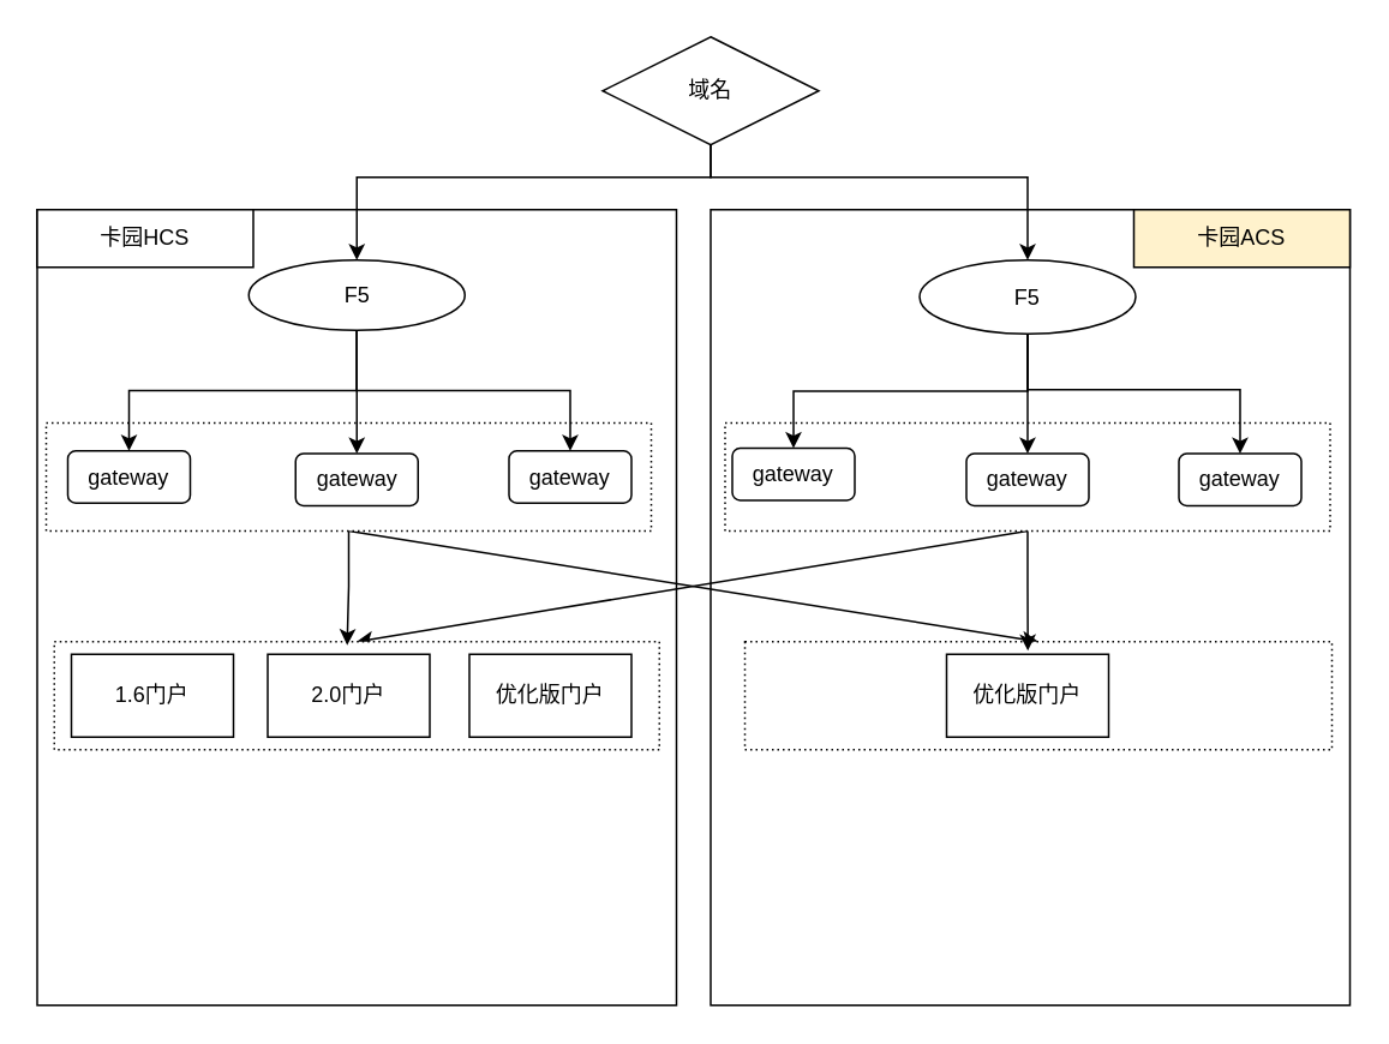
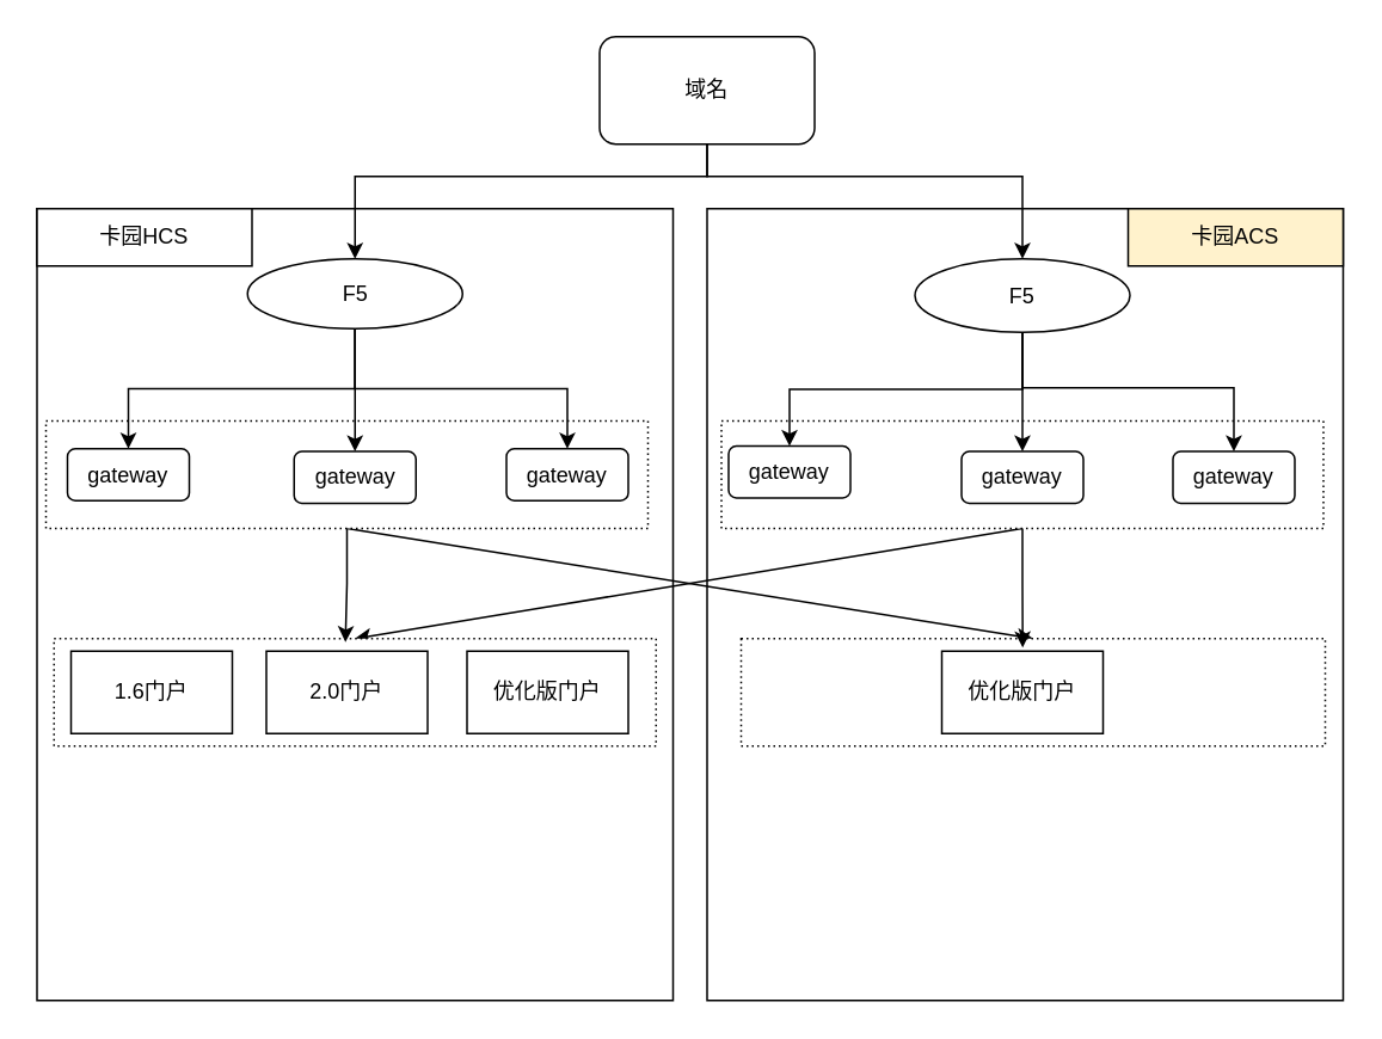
  <mxCell id="0" />
  <mxCell id="1" parent="0" />
  <mxCell id="2" value="" style="rounded=0;whiteSpace=wrap;html=1;" vertex="1" parent="1"><mxGeometry x="394" y="116" width="355" height="442" as="geometry" /></mxCell>
  <mxCell id="3" style="edgeStyle=orthogonalEdgeStyle;rounded=0;orthogonalLoop=1;jettySize=auto;html=1;exitX=0.5;exitY=1;exitDx=0;exitDy=0;entryX=0.5;entryY=0;entryDx=0;entryDy=0;" edge="1" parent="1" source="4" target="7"><mxGeometry relative="1" as="geometry"><Array as="points"><mxPoint x="394" y="98" /><mxPoint x="570" y="98" /></Array></mxGeometry></mxCell>
- <mxCell id="4" value="域名" style="rhombus;whiteSpace=wrap;html=1;" vertex="1" parent="1"><mxGeometry x="334" y="20" width="120" height="60" as="geometry" /></mxCell>
+ <mxCell id="4" value="域名" style="rounded=1;whiteSpace=wrap;html=1;" vertex="1" parent="1"><mxGeometry x="334" y="20" width="120" height="60" as="geometry" /></mxCell>
  <mxCell id="5" value="" style="rounded=0;whiteSpace=wrap;html=1;" vertex="1" parent="1"><mxGeometry x="20" y="116" width="355" height="442" as="geometry" /></mxCell>
  <mxCell id="6" value="F5" style="ellipse;whiteSpace=wrap;html=1;" vertex="1" parent="1"><mxGeometry x="137.5" y="144" width="120" height="39" as="geometry" /></mxCell>
  <mxCell id="7" value="F5" style="ellipse;whiteSpace=wrap;html=1;" vertex="1" parent="1"><mxGeometry x="510" y="144" width="120" height="41" as="geometry" /></mxCell>
  <mxCell id="8" value="卡园HCS" style="whiteSpace=wrap;html=1;" vertex="1" parent="1"><mxGeometry x="20" y="116" width="120" height="32" as="geometry" /></mxCell>
  <mxCell id="9" style="rounded=0;orthogonalLoop=1;jettySize=auto;html=1;exitX=0.5;exitY=1;exitDx=0;exitDy=0;entryX=0.5;entryY=0;entryDx=0;entryDy=0;" edge="1" parent="1" source="10" target="27"><mxGeometry relative="1" as="geometry" /></mxCell>
  <mxCell id="10" value="" style="rounded=0;whiteSpace=wrap;html=1;dashed=1;dashPattern=1 2;" vertex="1" parent="1"><mxGeometry x="25" y="234.5" width="336" height="60" as="geometry" /></mxCell>
  <mxCell id="11" value="卡园ACS" style="whiteSpace=wrap;html=1;fillColor=#fff2cc;" vertex="1" parent="1"><mxGeometry x="629" y="116" width="120" height="32" as="geometry" /></mxCell>
  <mxCell id="12" style="edgeStyle=orthogonalEdgeStyle;rounded=0;orthogonalLoop=1;jettySize=auto;html=1;exitX=0.5;exitY=1;exitDx=0;exitDy=0;entryX=0.5;entryY=0;entryDx=0;entryDy=0;" edge="1" parent="1" source="4" target="6"><mxGeometry relative="1" as="geometry"><Array as="points"><mxPoint x="394" y="98" /><mxPoint x="198" y="98" /></Array></mxGeometry></mxCell>
  <mxCell id="13" style="edgeStyle=orthogonalEdgeStyle;rounded=0;orthogonalLoop=1;jettySize=auto;html=1;exitX=0.5;exitY=1;exitDx=0;exitDy=0;entryX=0.5;entryY=0;entryDx=0;entryDy=0;" edge="1" parent="1" source="6" target="15"><mxGeometry relative="1" as="geometry" /></mxCell>
  <mxCell id="14" value="gateway" style="rounded=1;whiteSpace=wrap;html=1;" vertex="1" parent="1"><mxGeometry x="37" y="250" width="68" height="29" as="geometry" /></mxCell>
  <mxCell id="15" value="gateway" style="rounded=1;whiteSpace=wrap;html=1;" vertex="1" parent="1"><mxGeometry x="282" y="250" width="68" height="29" as="geometry" /></mxCell>
  <mxCell id="16" value="gateway" style="rounded=1;whiteSpace=wrap;html=1;" vertex="1" parent="1"><mxGeometry x="163.5" y="251.5" width="68" height="29" as="geometry" /></mxCell>
  <mxCell id="17" style="edgeStyle=orthogonalEdgeStyle;rounded=0;orthogonalLoop=1;jettySize=auto;html=1;exitX=0.5;exitY=1;exitDx=0;exitDy=0;" edge="1" parent="1" source="6" target="14"><mxGeometry relative="1" as="geometry" /></mxCell>
  <mxCell id="18" style="edgeStyle=orthogonalEdgeStyle;rounded=0;orthogonalLoop=1;jettySize=auto;html=1;exitX=0.5;exitY=1;exitDx=0;exitDy=0;entryX=0.5;entryY=0;entryDx=0;entryDy=0;" edge="1" parent="1" source="6" target="16"><mxGeometry relative="1" as="geometry" /></mxCell>
  <mxCell id="19" style="rounded=0;orthogonalLoop=1;jettySize=auto;html=1;exitX=0.5;exitY=1;exitDx=0;exitDy=0;entryX=0.5;entryY=0;entryDx=0;entryDy=0;" edge="1" parent="1" source="20" target="28"><mxGeometry relative="1" as="geometry" /></mxCell>
  <mxCell id="20" value="" style="rounded=0;whiteSpace=wrap;html=1;dashed=1;dashPattern=1 2;" vertex="1" parent="1"><mxGeometry x="402" y="234.5" width="336" height="60" as="geometry" /></mxCell>
  <mxCell id="21" style="edgeStyle=orthogonalEdgeStyle;rounded=0;orthogonalLoop=1;jettySize=auto;html=1;exitX=0.5;exitY=1;exitDx=0;exitDy=0;" edge="1" parent="1" source="7" target="26"><mxGeometry relative="1" as="geometry" /></mxCell>
  <mxCell id="22" style="edgeStyle=orthogonalEdgeStyle;rounded=0;orthogonalLoop=1;jettySize=auto;html=1;exitX=0.5;exitY=1;exitDx=0;exitDy=0;entryX=0.5;entryY=0;entryDx=0;entryDy=0;" edge="1" parent="1" source="7" target="24"><mxGeometry relative="1" as="geometry" /></mxCell>
  <mxCell id="23" style="edgeStyle=orthogonalEdgeStyle;rounded=0;orthogonalLoop=1;jettySize=auto;html=1;exitX=0.5;exitY=1;exitDx=0;exitDy=0;entryX=0.5;entryY=0;entryDx=0;entryDy=0;" edge="1" parent="1" source="7" target="25"><mxGeometry relative="1" as="geometry"><Array as="points"><mxPoint x="570" y="216" /><mxPoint x="688" y="216" /></Array></mxGeometry></mxCell>
  <mxCell id="24" value="gateway" style="rounded=1;whiteSpace=wrap;html=1;" vertex="1" parent="1"><mxGeometry x="406" y="248.5" width="68" height="29" as="geometry" /></mxCell>
  <mxCell id="25" value="gateway" style="rounded=1;whiteSpace=wrap;html=1;" vertex="1" parent="1"><mxGeometry x="654" y="251.5" width="68" height="29" as="geometry" /></mxCell>
  <mxCell id="26" value="gateway" style="rounded=1;whiteSpace=wrap;html=1;" vertex="1" parent="1"><mxGeometry x="536" y="251.5" width="68" height="29" as="geometry" /></mxCell>
  <mxCell id="27" value="" style="rounded=0;whiteSpace=wrap;html=1;dashed=1;dashPattern=1 2;" vertex="1" parent="1"><mxGeometry x="413" y="356" width="326" height="60" as="geometry" /></mxCell>
  <mxCell id="28" value="" style="rounded=0;whiteSpace=wrap;html=1;dashed=1;dashPattern=1 2;" vertex="1" parent="1"><mxGeometry x="29.5" y="356" width="336" height="60" as="geometry" /></mxCell>
  <mxCell id="29" value="1.6门户" style="rounded=0;whiteSpace=wrap;html=1;" vertex="1" parent="1"><mxGeometry x="39" y="363" width="90" height="46" as="geometry" /></mxCell>
  <mxCell id="30" value="2.0门户" style="rounded=0;whiteSpace=wrap;html=1;" vertex="1" parent="1"><mxGeometry x="148" y="363" width="90" height="46" as="geometry" /></mxCell>
  <mxCell id="31" value="优化版门户" style="rounded=0;whiteSpace=wrap;html=1;" vertex="1" parent="1"><mxGeometry x="525" y="363" width="90" height="46" as="geometry" /></mxCell>
  <mxCell id="32" value="优化版门户" style="rounded=0;whiteSpace=wrap;html=1;" vertex="1" parent="1"><mxGeometry x="260" y="363" width="90" height="46" as="geometry" /></mxCell>
  <mxCell id="33" style="edgeStyle=orthogonalEdgeStyle;rounded=0;orthogonalLoop=1;jettySize=auto;html=1;exitX=0.5;exitY=1;exitDx=0;exitDy=0;entryX=0.484;entryY=0.033;entryDx=0;entryDy=0;entryPerimeter=0;" edge="1" parent="1" source="10" target="28"><mxGeometry relative="1" as="geometry" /></mxCell>
  <mxCell id="34" style="edgeStyle=orthogonalEdgeStyle;rounded=0;orthogonalLoop=1;jettySize=auto;html=1;exitX=0.5;exitY=1;exitDx=0;exitDy=0;entryX=0.482;entryY=0.083;entryDx=0;entryDy=0;entryPerimeter=0;" edge="1" parent="1" source="20" target="27"><mxGeometry relative="1" as="geometry" /></mxCell>
